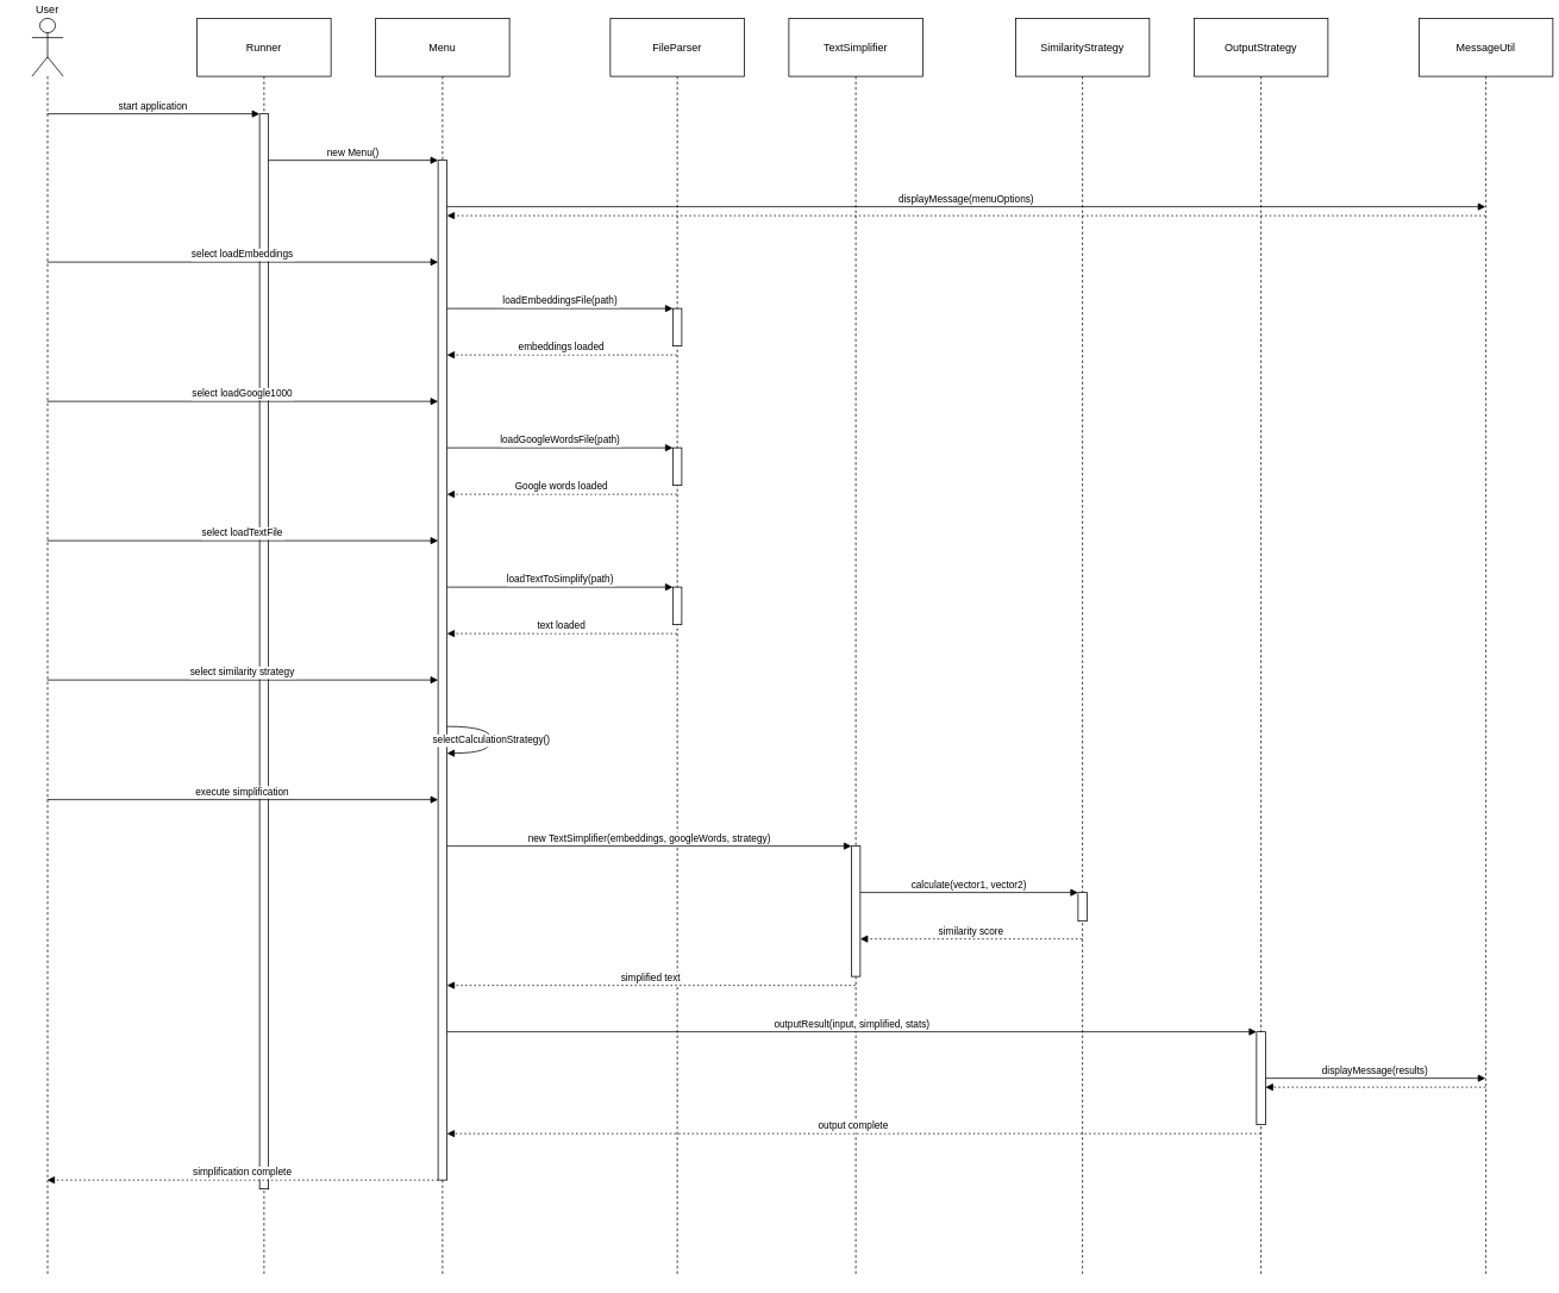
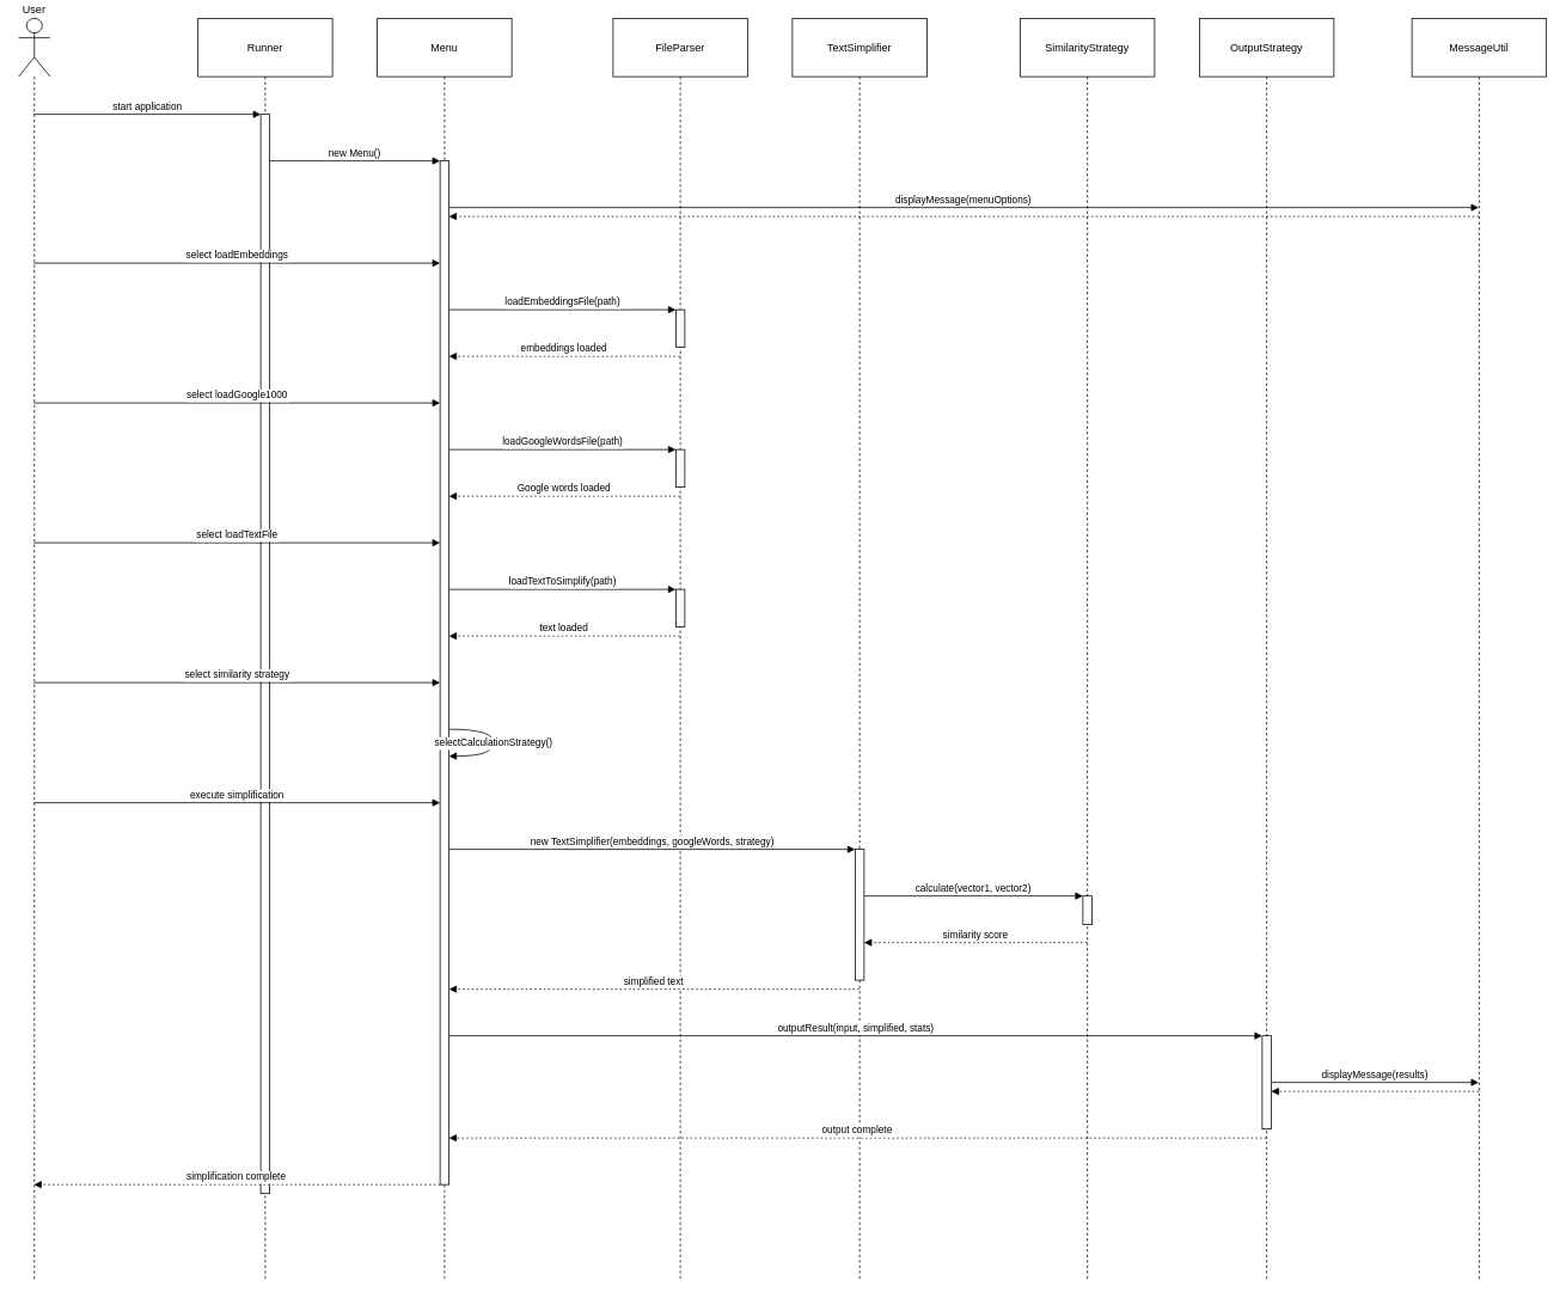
  <mxCell id="0" />
  <mxCell id="1" parent="0" />
- <mxCell id="2" value="User" style="shape=umlLifeline;perimeter=lifelinePerimeter;whiteSpace=wrap;container=1;dropTarget=0;collapsible=0;recursiveResize=0;outlineConnect=0;portConstraint=eastwest;newEdgeStyle={&quot;edgeStyle&quot;:&quot;elbowEdgeStyle&quot;,&quot;elbow&quot;:&quot;vertical&quot;,&quot;curved&quot;:0,&quot;rounded&quot;:0};participant=umlActor;verticalAlign=bottom;labelPosition=center;verticalLabelPosition=top;align=center;size=65;" vertex="1" parent="1"><mxGeometry x="35" y="20" width="35" height="1406" as="geometry" /></mxCell>
+ <mxCell id="2" value="User" style="shape=umlLifeline;perimeter=lifelinePerimeter;whiteSpace=wrap;container=1;dropTarget=0;collapsible=0;recursiveResize=0;outlineConnect=0;portConstraint=eastwest;newEdgeStyle={&quot;edgeStyle&quot;:&quot;elbowEdgeStyle&quot;,&quot;elbow&quot;:&quot;vertical&quot;,&quot;curved&quot;:0,&quot;rounded&quot;:0};participant=umlActor;verticalAlign=bottom;labelPosition=center;verticalLabelPosition=top;align=center;size=65;" vertex="1" parent="1"><mxGeometry x="20" y="20" width="35" height="1406" as="geometry" /></mxCell>
  <mxCell id="3" value="Runner" style="shape=umlLifeline;perimeter=lifelinePerimeter;whiteSpace=wrap;container=1;dropTarget=0;collapsible=0;recursiveResize=0;outlineConnect=0;portConstraint=eastwest;newEdgeStyle={&quot;edgeStyle&quot;:&quot;elbowEdgeStyle&quot;,&quot;elbow&quot;:&quot;vertical&quot;,&quot;curved&quot;:0,&quot;rounded&quot;:0};size=65;" vertex="1" parent="1"><mxGeometry x="220" y="20" width="150" height="1406" as="geometry" /></mxCell>
  <mxCell id="4" value="" style="points=[];perimeter=orthogonalPerimeter;outlineConnect=0;targetShapes=umlLifeline;portConstraint=eastwest;newEdgeStyle={&quot;edgeStyle&quot;:&quot;elbowEdgeStyle&quot;,&quot;elbow&quot;:&quot;vertical&quot;,&quot;curved&quot;:0,&quot;rounded&quot;:0}" vertex="1" parent="3"><mxGeometry x="70" y="107" width="10" height="1204" as="geometry" /></mxCell>
  <mxCell id="5" value="Menu" style="shape=umlLifeline;perimeter=lifelinePerimeter;whiteSpace=wrap;container=1;dropTarget=0;collapsible=0;recursiveResize=0;outlineConnect=0;portConstraint=eastwest;newEdgeStyle={&quot;edgeStyle&quot;:&quot;elbowEdgeStyle&quot;,&quot;elbow&quot;:&quot;vertical&quot;,&quot;curved&quot;:0,&quot;rounded&quot;:0};size=65;" vertex="1" parent="1"><mxGeometry x="420" y="20" width="150" height="1406" as="geometry" /></mxCell>
  <mxCell id="6" value="" style="points=[];perimeter=orthogonalPerimeter;outlineConnect=0;targetShapes=umlLifeline;portConstraint=eastwest;newEdgeStyle={&quot;edgeStyle&quot;:&quot;elbowEdgeStyle&quot;,&quot;elbow&quot;:&quot;vertical&quot;,&quot;curved&quot;:0,&quot;rounded&quot;:0}" vertex="1" parent="5"><mxGeometry x="70" y="159" width="10" height="1142" as="geometry" /></mxCell>
  <mxCell id="7" value="FileParser" style="shape=umlLifeline;perimeter=lifelinePerimeter;whiteSpace=wrap;container=1;dropTarget=0;collapsible=0;recursiveResize=0;outlineConnect=0;portConstraint=eastwest;newEdgeStyle={&quot;edgeStyle&quot;:&quot;elbowEdgeStyle&quot;,&quot;elbow&quot;:&quot;vertical&quot;,&quot;curved&quot;:0,&quot;rounded&quot;:0};size=65;" vertex="1" parent="1"><mxGeometry x="683" y="20" width="150" height="1406" as="geometry" /></mxCell>
  <mxCell id="8" value="" style="points=[];perimeter=orthogonalPerimeter;outlineConnect=0;targetShapes=umlLifeline;portConstraint=eastwest;newEdgeStyle={&quot;edgeStyle&quot;:&quot;elbowEdgeStyle&quot;,&quot;elbow&quot;:&quot;vertical&quot;,&quot;curved&quot;:0,&quot;rounded&quot;:0}" vertex="1" parent="7"><mxGeometry x="70" y="325" width="10" height="42" as="geometry" /></mxCell>
  <mxCell id="9" value="" style="points=[];perimeter=orthogonalPerimeter;outlineConnect=0;targetShapes=umlLifeline;portConstraint=eastwest;newEdgeStyle={&quot;edgeStyle&quot;:&quot;elbowEdgeStyle&quot;,&quot;elbow&quot;:&quot;vertical&quot;,&quot;curved&quot;:0,&quot;rounded&quot;:0}" vertex="1" parent="7"><mxGeometry x="70" y="481" width="10" height="42" as="geometry" /></mxCell>
  <mxCell id="10" value="" style="points=[];perimeter=orthogonalPerimeter;outlineConnect=0;targetShapes=umlLifeline;portConstraint=eastwest;newEdgeStyle={&quot;edgeStyle&quot;:&quot;elbowEdgeStyle&quot;,&quot;elbow&quot;:&quot;vertical&quot;,&quot;curved&quot;:0,&quot;rounded&quot;:0}" vertex="1" parent="7"><mxGeometry x="70" y="637" width="10" height="42" as="geometry" /></mxCell>
  <mxCell id="11" value="TextSimplifier" style="shape=umlLifeline;perimeter=lifelinePerimeter;whiteSpace=wrap;container=1;dropTarget=0;collapsible=0;recursiveResize=0;outlineConnect=0;portConstraint=eastwest;newEdgeStyle={&quot;edgeStyle&quot;:&quot;elbowEdgeStyle&quot;,&quot;elbow&quot;:&quot;vertical&quot;,&quot;curved&quot;:0,&quot;rounded&quot;:0};size=65;" vertex="1" parent="1"><mxGeometry x="883" y="20" width="150" height="1406" as="geometry" /></mxCell>
  <mxCell id="12" value="" style="points=[];perimeter=orthogonalPerimeter;outlineConnect=0;targetShapes=umlLifeline;portConstraint=eastwest;newEdgeStyle={&quot;edgeStyle&quot;:&quot;elbowEdgeStyle&quot;,&quot;elbow&quot;:&quot;vertical&quot;,&quot;curved&quot;:0,&quot;rounded&quot;:0}" vertex="1" parent="11"><mxGeometry x="70" y="927" width="10" height="146" as="geometry" /></mxCell>
  <mxCell id="13" value="SimilarityStrategy" style="shape=umlLifeline;perimeter=lifelinePerimeter;whiteSpace=wrap;container=1;dropTarget=0;collapsible=0;recursiveResize=0;outlineConnect=0;portConstraint=eastwest;newEdgeStyle={&quot;edgeStyle&quot;:&quot;elbowEdgeStyle&quot;,&quot;elbow&quot;:&quot;vertical&quot;,&quot;curved&quot;:0,&quot;rounded&quot;:0};size=65;" vertex="1" parent="1"><mxGeometry x="1137" y="20" width="150" height="1406" as="geometry" /></mxCell>
  <mxCell id="14" value="" style="points=[];perimeter=orthogonalPerimeter;outlineConnect=0;targetShapes=umlLifeline;portConstraint=eastwest;newEdgeStyle={&quot;edgeStyle&quot;:&quot;elbowEdgeStyle&quot;,&quot;elbow&quot;:&quot;vertical&quot;,&quot;curved&quot;:0,&quot;rounded&quot;:0}" vertex="1" parent="13"><mxGeometry x="70" y="979" width="10" height="32" as="geometry" /></mxCell>
  <mxCell id="15" value="OutputStrategy" style="shape=umlLifeline;perimeter=lifelinePerimeter;whiteSpace=wrap;container=1;dropTarget=0;collapsible=0;recursiveResize=0;outlineConnect=0;portConstraint=eastwest;newEdgeStyle={&quot;edgeStyle&quot;:&quot;elbowEdgeStyle&quot;,&quot;elbow&quot;:&quot;vertical&quot;,&quot;curved&quot;:0,&quot;rounded&quot;:0};size=65;" vertex="1" parent="1"><mxGeometry x="1337" y="20" width="150" height="1406" as="geometry" /></mxCell>
  <mxCell id="16" value="" style="points=[];perimeter=orthogonalPerimeter;outlineConnect=0;targetShapes=umlLifeline;portConstraint=eastwest;newEdgeStyle={&quot;edgeStyle&quot;:&quot;elbowEdgeStyle&quot;,&quot;elbow&quot;:&quot;vertical&quot;,&quot;curved&quot;:0,&quot;rounded&quot;:0}" vertex="1" parent="15"><mxGeometry x="70" y="1135" width="10" height="104" as="geometry" /></mxCell>
- <mxCell id="17" value="MessageUtil" style="shape=umlLifeline;perimeter=lifelinePerimeter;whiteSpace=wrap;container=1;dropTarget=0;collapsible=0;recursiveResize=0;outlineConnect=0;portConstraint=eastwest;newEdgeStyle={&quot;edgeStyle&quot;:&quot;elbowEdgeStyle&quot;,&quot;elbow&quot;:&quot;vertical&quot;,&quot;curved&quot;:0,&quot;rounded&quot;:0};size=65;" vertex="1" parent="1"><mxGeometry x="1589" y="20" width="150" height="1406" as="geometry" /></mxCell>
+ <mxCell id="17" value="MessageUtil" style="shape=umlLifeline;perimeter=lifelinePerimeter;whiteSpace=wrap;container=1;dropTarget=0;collapsible=0;recursiveResize=0;outlineConnect=0;portConstraint=eastwest;newEdgeStyle={&quot;edgeStyle&quot;:&quot;elbowEdgeStyle&quot;,&quot;elbow&quot;:&quot;vertical&quot;,&quot;curved&quot;:0,&quot;rounded&quot;:0};size=65;" vertex="1" parent="1"><mxGeometry x="1574" y="20" width="150" height="1406" as="geometry" /></mxCell>
  <mxCell id="18" value="start application" style="verticalAlign=bottom;edgeStyle=elbowEdgeStyle;elbow=vertical;curved=0;rounded=0;endArrow=block;" edge="1" parent="1" source="2" target="4"><mxGeometry relative="1" as="geometry"><Array as="points"><mxPoint x="204" y="127" /></Array></mxGeometry></mxCell>
  <mxCell id="19" value="new Menu()" style="verticalAlign=bottom;edgeStyle=elbowEdgeStyle;elbow=vertical;curved=0;rounded=0;endArrow=block;" edge="1" parent="1" source="4" target="6"><mxGeometry relative="1" as="geometry"><Array as="points"><mxPoint x="406" y="179" /></Array></mxGeometry></mxCell>
  <mxCell id="20" value="displayMessage(menuOptions)" style="verticalAlign=bottom;edgeStyle=elbowEdgeStyle;elbow=vertical;curved=0;rounded=0;endArrow=block;" edge="1" parent="1" source="6" target="17"><mxGeometry relative="1" as="geometry"><Array as="points"><mxPoint x="1083" y="231" /></Array></mxGeometry></mxCell>
  <mxCell id="21" value="" style="verticalAlign=bottom;edgeStyle=elbowEdgeStyle;elbow=vertical;curved=0;rounded=0;dashed=1;dashPattern=2 3;endArrow=block;" edge="1" parent="1" source="17" target="6"><mxGeometry relative="1" as="geometry"><Array as="points"><mxPoint x="1086" y="241" /></Array></mxGeometry></mxCell>
  <mxCell id="22" value="select loadEmbeddings" style="verticalAlign=bottom;edgeStyle=elbowEdgeStyle;elbow=vertical;curved=0;rounded=0;endArrow=block;" edge="1" parent="1" source="2" target="6"><mxGeometry relative="1" as="geometry"><Array as="points"><mxPoint x="302" y="293" /></Array></mxGeometry></mxCell>
  <mxCell id="23" value="loadEmbeddingsFile(path)" style="verticalAlign=bottom;edgeStyle=elbowEdgeStyle;elbow=vertical;curved=0;rounded=0;endArrow=block;" edge="1" parent="1" source="6" target="8"><mxGeometry relative="1" as="geometry"><Array as="points"><mxPoint x="637" y="345" /></Array></mxGeometry></mxCell>
  <mxCell id="24" value="embeddings loaded" style="verticalAlign=bottom;edgeStyle=elbowEdgeStyle;elbow=vertical;curved=0;rounded=0;dashed=1;dashPattern=2 3;endArrow=block;" edge="1" parent="1" source="7" target="6"><mxGeometry relative="1" as="geometry"><Array as="points"><mxPoint x="638" y="397" /></Array></mxGeometry></mxCell>
  <mxCell id="25" value="select loadGoogle1000" style="verticalAlign=bottom;edgeStyle=elbowEdgeStyle;elbow=vertical;curved=0;rounded=0;endArrow=block;" edge="1" parent="1" source="2" target="6"><mxGeometry relative="1" as="geometry"><Array as="points"><mxPoint x="302" y="449" /></Array></mxGeometry></mxCell>
  <mxCell id="26" value="loadGoogleWordsFile(path)" style="verticalAlign=bottom;edgeStyle=elbowEdgeStyle;elbow=vertical;curved=0;rounded=0;endArrow=block;" edge="1" parent="1" source="6" target="9"><mxGeometry relative="1" as="geometry"><Array as="points"><mxPoint x="637" y="501" /></Array></mxGeometry></mxCell>
  <mxCell id="27" value="Google words loaded" style="verticalAlign=bottom;edgeStyle=elbowEdgeStyle;elbow=vertical;curved=0;rounded=0;dashed=1;dashPattern=2 3;endArrow=block;" edge="1" parent="1" source="7" target="6"><mxGeometry relative="1" as="geometry"><Array as="points"><mxPoint x="638" y="553" /></Array></mxGeometry></mxCell>
  <mxCell id="28" value="select loadTextFile" style="verticalAlign=bottom;edgeStyle=elbowEdgeStyle;elbow=vertical;curved=0;rounded=0;endArrow=block;" edge="1" parent="1" source="2" target="6"><mxGeometry relative="1" as="geometry"><Array as="points"><mxPoint x="302" y="605" /></Array></mxGeometry></mxCell>
  <mxCell id="29" value="loadTextToSimplify(path)" style="verticalAlign=bottom;edgeStyle=elbowEdgeStyle;elbow=vertical;curved=0;rounded=0;endArrow=block;" edge="1" parent="1" source="6" target="10"><mxGeometry relative="1" as="geometry"><Array as="points"><mxPoint x="637" y="657" /></Array></mxGeometry></mxCell>
  <mxCell id="30" value="text loaded" style="verticalAlign=bottom;edgeStyle=elbowEdgeStyle;elbow=vertical;curved=0;rounded=0;dashed=1;dashPattern=2 3;endArrow=block;" edge="1" parent="1" source="7" target="6"><mxGeometry relative="1" as="geometry"><Array as="points"><mxPoint x="638" y="709" /></Array></mxGeometry></mxCell>
  <mxCell id="31" value="select similarity strategy" style="verticalAlign=bottom;edgeStyle=elbowEdgeStyle;elbow=vertical;curved=0;rounded=0;endArrow=block;" edge="1" parent="1" source="2" target="6"><mxGeometry relative="1" as="geometry"><Array as="points"><mxPoint x="302" y="761" /></Array></mxGeometry></mxCell>
  <mxCell id="32" value="selectCalculationStrategy()" style="curved=1;endArrow=block;rounded=0;" edge="1" parent="1" source="6" target="6"><mxGeometry relative="1" as="geometry"><Array as="points"><mxPoint x="550" y="813" /><mxPoint x="550" y="843" /></Array></mxGeometry></mxCell>
  <mxCell id="33" value="execute simplification" style="verticalAlign=bottom;edgeStyle=elbowEdgeStyle;elbow=vertical;curved=0;rounded=0;endArrow=block;" edge="1" parent="1" source="2" target="6"><mxGeometry relative="1" as="geometry"><Array as="points"><mxPoint x="302" y="895" /></Array></mxGeometry></mxCell>
  <mxCell id="34" value="new TextSimplifier(embeddings, googleWords, strategy)" style="verticalAlign=bottom;edgeStyle=elbowEdgeStyle;elbow=vertical;curved=0;rounded=0;endArrow=block;" edge="1" parent="1" source="6" target="12"><mxGeometry relative="1" as="geometry"><Array as="points"><mxPoint x="737" y="947" /></Array></mxGeometry></mxCell>
  <mxCell id="35" value="calculate(vector1, vector2)" style="verticalAlign=bottom;edgeStyle=elbowEdgeStyle;elbow=vertical;curved=0;rounded=0;endArrow=block;" edge="1" parent="1" source="12" target="14"><mxGeometry relative="1" as="geometry"><Array as="points"><mxPoint x="1096" y="999" /></Array></mxGeometry></mxCell>
  <mxCell id="36" value="similarity score" style="verticalAlign=bottom;edgeStyle=elbowEdgeStyle;elbow=vertical;curved=0;rounded=0;dashed=1;dashPattern=2 3;endArrow=block;" edge="1" parent="1" source="13" target="12"><mxGeometry relative="1" as="geometry"><Array as="points"><mxPoint x="1097" y="1051" /></Array></mxGeometry></mxCell>
  <mxCell id="37" value="simplified text" style="verticalAlign=bottom;edgeStyle=elbowEdgeStyle;elbow=vertical;curved=0;rounded=0;dashed=1;dashPattern=2 3;endArrow=block;" edge="1" parent="1" source="11" target="6"><mxGeometry relative="1" as="geometry"><Array as="points"><mxPoint x="738" y="1103" /></Array></mxGeometry></mxCell>
  <mxCell id="38" value="outputResult(input, simplified, stats)" style="verticalAlign=bottom;edgeStyle=elbowEdgeStyle;elbow=vertical;curved=0;rounded=0;endArrow=block;" edge="1" parent="1" source="6" target="16"><mxGeometry relative="1" as="geometry"><Array as="points"><mxPoint x="964" y="1155" /></Array></mxGeometry></mxCell>
  <mxCell id="39" value="displayMessage(results)" style="verticalAlign=bottom;edgeStyle=elbowEdgeStyle;elbow=vertical;curved=0;rounded=0;endArrow=block;" edge="1" parent="1" source="16" target="17"><mxGeometry relative="1" as="geometry"><Array as="points"><mxPoint x="1541" y="1207" /></Array></mxGeometry></mxCell>
  <mxCell id="40" value="" style="verticalAlign=bottom;edgeStyle=elbowEdgeStyle;elbow=vertical;curved=0;rounded=0;dashed=1;dashPattern=2 3;endArrow=block;" edge="1" parent="1" source="17" target="16"><mxGeometry relative="1" as="geometry"><Array as="points"><mxPoint x="1544" y="1217" /></Array></mxGeometry></mxCell>
  <mxCell id="41" value="output complete" style="verticalAlign=bottom;edgeStyle=elbowEdgeStyle;elbow=vertical;curved=0;rounded=0;dashed=1;dashPattern=2 3;endArrow=block;" edge="1" parent="1" source="15" target="6"><mxGeometry relative="1" as="geometry"><Array as="points"><mxPoint x="965" y="1269" /></Array></mxGeometry></mxCell>
  <mxCell id="42" value="simplification complete" style="verticalAlign=bottom;edgeStyle=elbowEdgeStyle;elbow=vertical;curved=0;rounded=0;dashed=1;dashPattern=2 3;endArrow=block;" edge="1" parent="1" source="6" target="2"><mxGeometry relative="1" as="geometry"><Array as="points"><mxPoint x="305" y="1321" /></Array></mxGeometry></mxCell>
